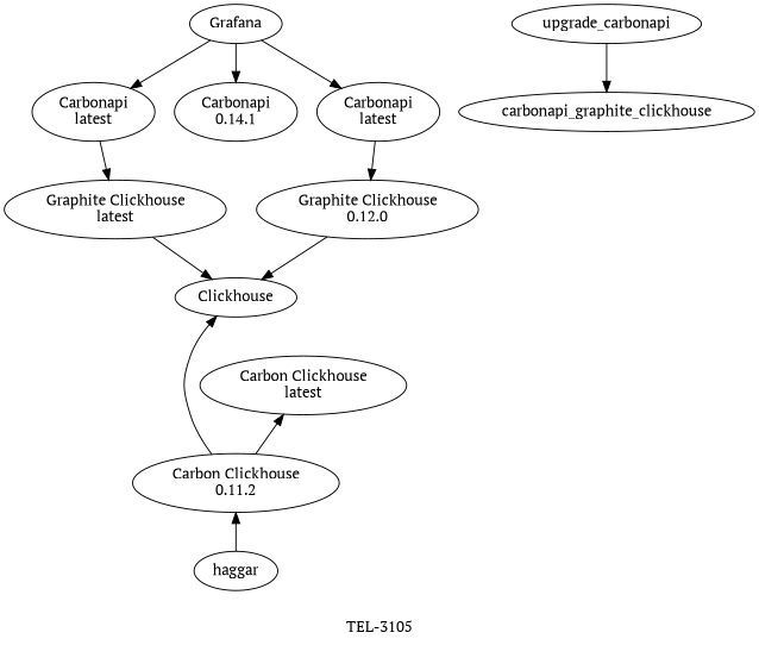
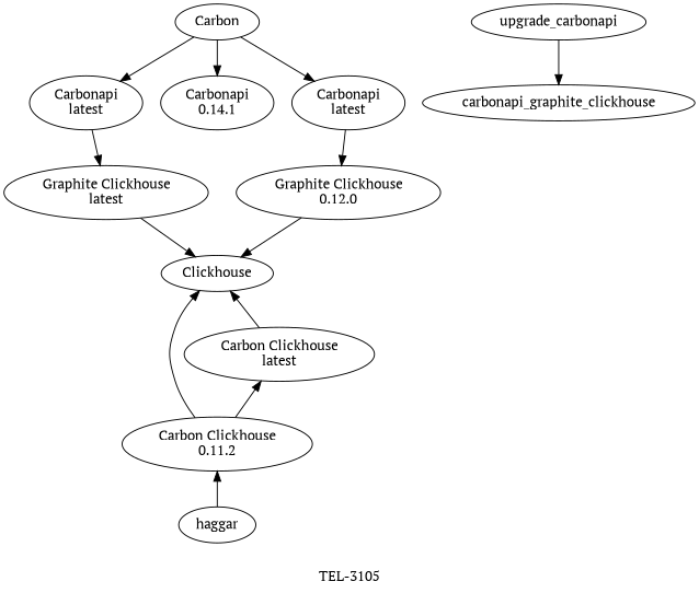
  digraph {
    fontname="PT Serif"
    label="TEL-3105"
    node [fontname="PT Serif"]
    edge [fontname="PT Serif"]
    n1 [label="Carbonapi\rlatest"]
    n2 [label="Graphite Clickhouse\rlatest"]
    n3 [label="Carbonapi\r0.14.1"]
    n4 [label="Graphite Clickhouse\r0.12.0"]
    n5 [label="Carbonapi\rlatest"]
    n6 [label=Clickhouse]
    n7 [label="Carbon Clickhouse\r0.11.2"]
    haggar
    n9 [label="Carbon Clickhouse\rlatest"]
-   n10 [label=Grafana]
+   n10 [label=Carbon]
    upgrade_carbonapi
    n12 [label=carbonapi_graphite_clickhouse]
    subgraph sub_1 {
      label="Docker-compose setup"
      n1
      n2
      n3
      n4
      n5
      n6
      n7
      haggar
      n9
      n10
    }
    subgraph sub_2 {
      label=Deployment
      upgrade_carbonapi
      n12
    }
    n1 -> n2
    n2 -> n6
    n4 -> n6
    n5 -> n4
    n6 -> n7 [dir=back]
+   n6 -> n9 [dir=back]
    n7 -> haggar [dir=back]
    n9 -> n7 [dir=back]
    n10 -> n1
    n10 -> n3
    n10 -> n5
    upgrade_carbonapi -> n12
  }
